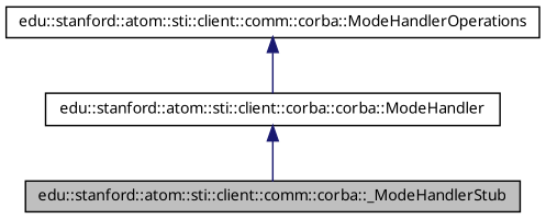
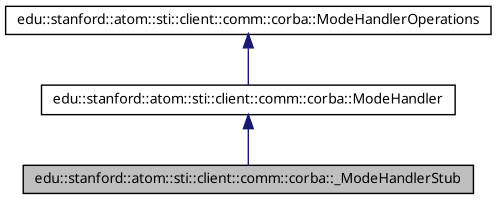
  digraph {
    node [color=black fillcolor=white fontname="FreeSans.ttf" fontsize=10 shape=record style=filled]
    edge [color=midnightblue dir=back fontname="FreeSans.ttf" fontsize=10 labelfontname="FreeSans.ttf" labelfontsize=10 style=solid]
    n1 [fillcolor=grey75 fontcolor=black height=0.2 label="edu::stanford::atom::sti::client::comm::corba::_ModeHandlerStub" width=0.4]
-   n2 [height=0.2 label="edu::stanford::atom::sti::client::corba::corba::ModeHandler" width=0.4]
+   n2 [height=0.2 label="edu::stanford::atom::sti::client::comm::corba::ModeHandler" width=0.4]
    n3 [height=0.2 label="edu::stanford::atom::sti::client::comm::corba::ModeHandlerOperations" width=0.4]
    n2 -> n1
    n3 -> n2
  }
